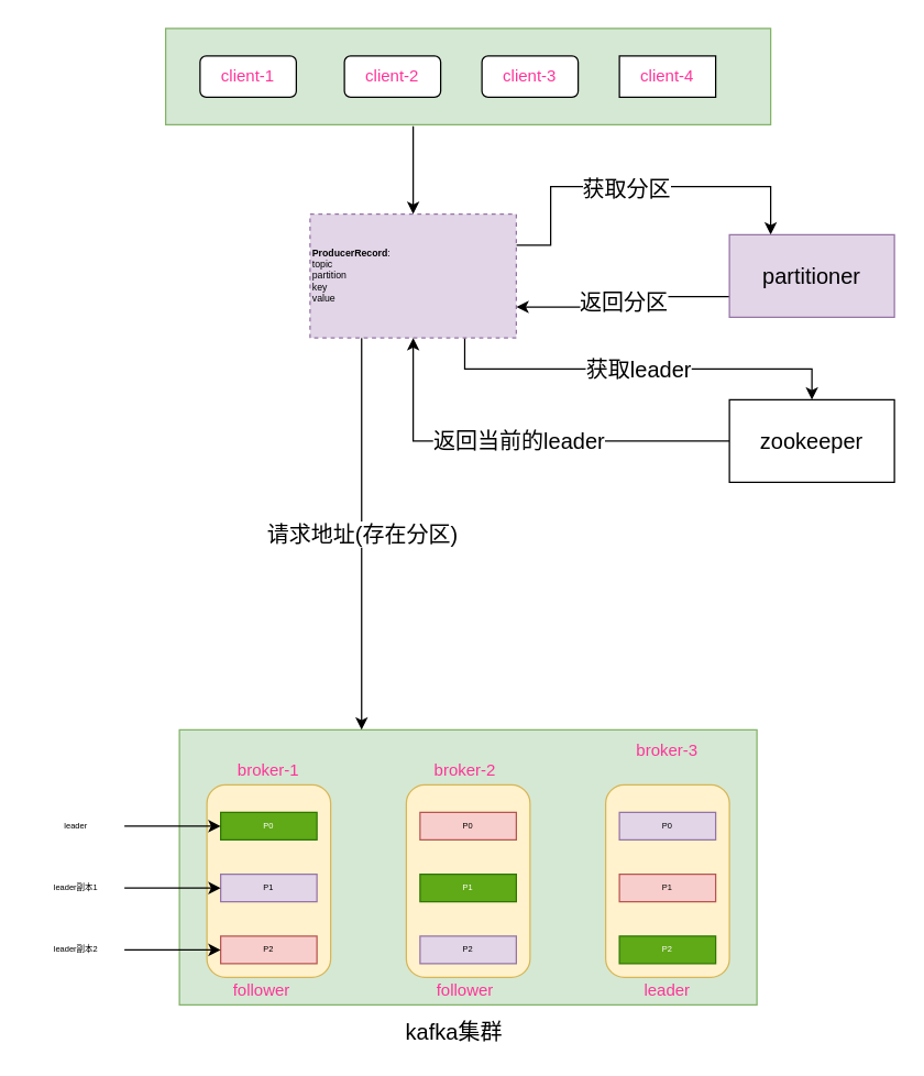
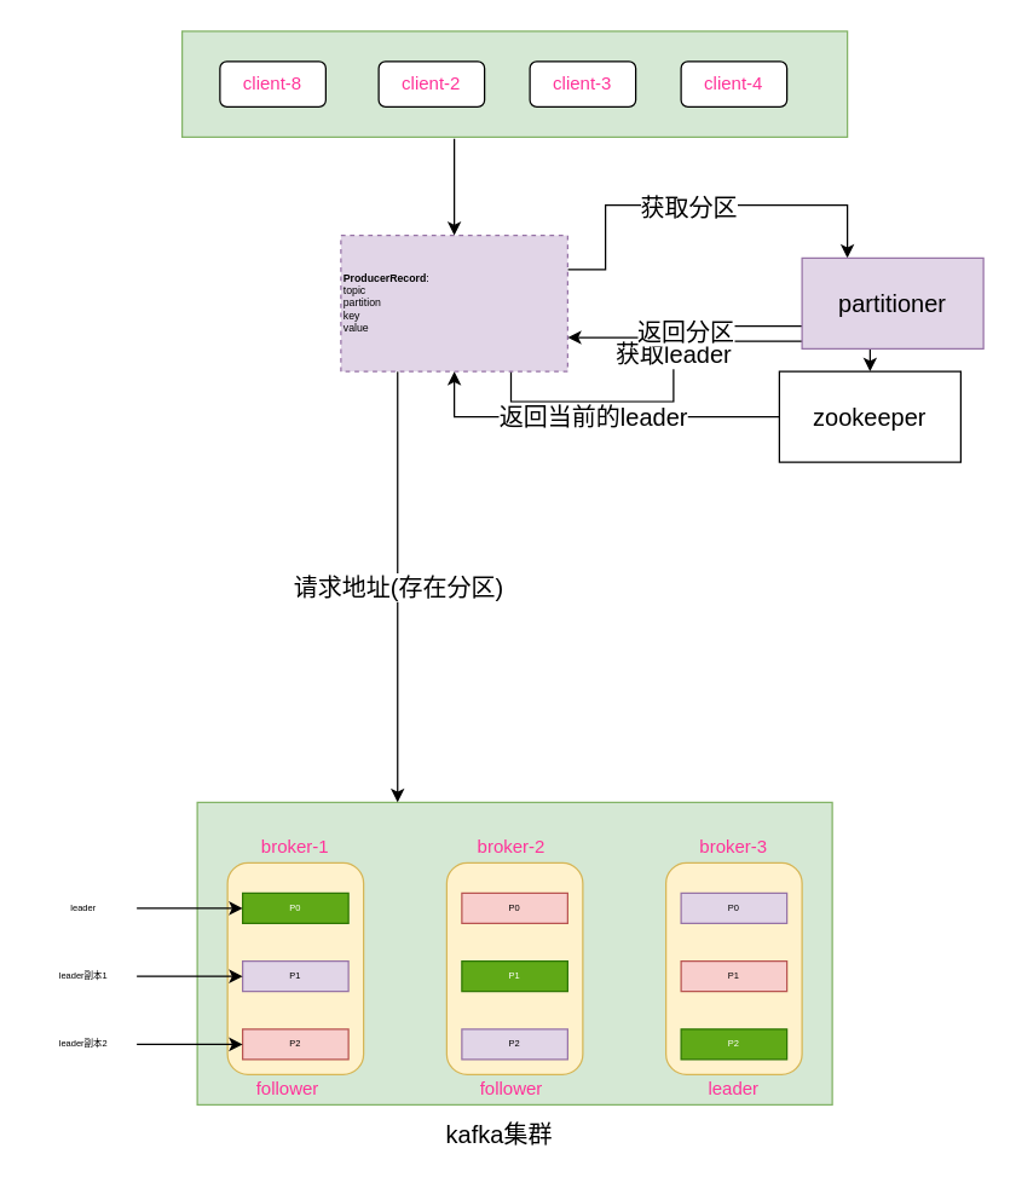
  <mxCell id="0" />
  <mxCell id="1" parent="0" />
  <mxCell id="2" value="" style="rounded=0;whiteSpace=wrap;html=1;fillColor=#d5e8d4;strokeColor=#82b366;" vertex="1" parent="1"><mxGeometry x="130" y="530" width="420" height="200" as="geometry" /></mxCell>
  <mxCell id="3" value="" style="rounded=1;whiteSpace=wrap;html=1;fillColor=#fff2cc;strokeColor=#d6b656;" vertex="1" parent="1"><mxGeometry x="150" y="570" width="90" height="140" as="geometry" /></mxCell>
  <mxCell id="4" value="" style="rounded=1;whiteSpace=wrap;html=1;fillColor=#fff2cc;strokeColor=#d6b656;" vertex="1" parent="1"><mxGeometry x="295" y="570" width="90" height="140" as="geometry" /></mxCell>
  <mxCell id="5" value="" style="rounded=1;whiteSpace=wrap;html=1;fillColor=#fff2cc;strokeColor=#d6b656;" vertex="1" parent="1"><mxGeometry x="440" y="570" width="90" height="140" as="geometry" /></mxCell>
  <mxCell id="6" value="kafka集群" style="text;html=1;strokeColor=none;fillColor=none;align=center;verticalAlign=middle;whiteSpace=wrap;rounded=0;fontSize=16;" vertex="1" parent="1"><mxGeometry x="250" y="740" width="160" height="20" as="geometry" /></mxCell>
  <mxCell id="7" value="follower" style="text;html=1;strokeColor=none;fillColor=none;align=center;verticalAlign=middle;whiteSpace=wrap;rounded=0;fontColor=#FF3399;" vertex="1" parent="1"><mxGeometry x="170" y="710" width="40" height="20" as="geometry" /></mxCell>
  <mxCell id="8" value="follower" style="text;html=1;strokeColor=none;fillColor=none;align=center;verticalAlign=middle;whiteSpace=wrap;rounded=0;fontColor=#FF3399;" vertex="1" parent="1"><mxGeometry x="317.5" y="710" width="40" height="20" as="geometry" /></mxCell>
  <mxCell id="9" value="leader" style="text;html=1;strokeColor=none;fillColor=none;align=center;verticalAlign=middle;whiteSpace=wrap;rounded=0;fontColor=#FF3399;" vertex="1" parent="1"><mxGeometry x="465" y="710" width="40" height="20" as="geometry" /></mxCell>
  <mxCell id="10" value="" style="rounded=0;whiteSpace=wrap;html=1;fillColor=#d5e8d4;strokeColor=#82b366;" vertex="1" parent="1"><mxGeometry x="120" y="20" width="440" height="70" as="geometry" /></mxCell>
- <mxCell id="11" value="client-1" style="rounded=1;whiteSpace=wrap;html=1;fontColor=#FF3399;" vertex="1" parent="1"><mxGeometry x="145" y="40" width="70" height="30" as="geometry" /></mxCell>
+ <mxCell id="11" value="client-8" style="rounded=1;whiteSpace=wrap;html=1;fontColor=#FF3399;" vertex="1" parent="1"><mxGeometry x="145" y="40" width="70" height="30" as="geometry" /></mxCell>
  <mxCell id="12" value="client-2" style="rounded=1;whiteSpace=wrap;html=1;fontColor=#FF3399;" vertex="1" parent="1"><mxGeometry x="250" y="40" width="70" height="30" as="geometry" /></mxCell>
  <mxCell id="13" value="client-3" style="rounded=1;whiteSpace=wrap;html=1;fontColor=#FF3399;" vertex="1" parent="1"><mxGeometry x="350" y="40" width="70" height="30" as="geometry" /></mxCell>
- <mxCell id="14" value="client-4" style="whiteSpace=wrap;html=1;fontColor=#FF3399;rounded=0;" vertex="1" parent="1"><mxGeometry x="450" y="40" width="70" height="30" as="geometry" /></mxCell>
+ <mxCell id="14" value="client-4" style="rounded=1;whiteSpace=wrap;html=1;fontColor=#FF3399;" vertex="1" parent="1"><mxGeometry x="450" y="40" width="70" height="30" as="geometry" /></mxCell>
  <mxCell id="15" style="edgeStyle=orthogonalEdgeStyle;rounded=0;orthogonalLoop=1;jettySize=auto;html=1;exitX=1;exitY=0.25;exitDx=0;exitDy=0;fontSize=16;fontColor=#000000;entryX=0.25;entryY=0;entryDx=0;entryDy=0;" edge="1" parent="1" source="19" target="40"><mxGeometry relative="1" as="geometry"><Array as="points"><mxPoint x="400" y="178" /><mxPoint x="400" y="135" /><mxPoint x="560" y="135" /></Array></mxGeometry></mxCell>
  <mxCell id="16" value="获取分区" style="text;html=1;resizable=0;points=[];align=center;verticalAlign=middle;labelBackgroundColor=#ffffff;fontSize=16;fontColor=#000000;" vertex="1" connectable="0" parent="15"><mxGeometry x="-0.068" y="-1" relative="1" as="geometry"><mxPoint as="offset" /></mxGeometry></mxCell>
  <mxCell id="17" value="获取leader" style="edgeStyle=orthogonalEdgeStyle;rounded=0;orthogonalLoop=1;jettySize=auto;html=1;exitX=0.75;exitY=1;exitDx=0;exitDy=0;entryX=0.5;entryY=0;entryDx=0;entryDy=0;fontSize=16;fontColor=#000000;" edge="1" parent="1" source="19" target="42"><mxGeometry relative="1" as="geometry" /></mxCell>
  <mxCell id="18" value="请求地址(存在分区)" style="edgeStyle=orthogonalEdgeStyle;rounded=0;orthogonalLoop=1;jettySize=auto;html=1;exitX=0.25;exitY=1;exitDx=0;exitDy=0;fontSize=16;fontColor=#000000;" edge="1" parent="1" source="19" target="2"><mxGeometry relative="1" as="geometry"><Array as="points"><mxPoint x="263" y="390" /><mxPoint x="263" y="390" /></Array></mxGeometry></mxCell>
  <mxCell id="19" value="&lt;div style=&quot;text-align: left ; font-size: 7px&quot;&gt;&lt;font style=&quot;font-size: 7px&quot;&gt;&lt;b&gt;ProducerRecord&lt;/b&gt;:&lt;/font&gt;&lt;/div&gt;&lt;div style=&quot;text-align: left ; font-size: 7px&quot;&gt;&lt;font style=&quot;font-size: 7px&quot;&gt;topic&lt;/font&gt;&lt;/div&gt;&lt;div style=&quot;text-align: left ; font-size: 7px&quot;&gt;&lt;font style=&quot;font-size: 7px&quot;&gt;partition&lt;/font&gt;&lt;/div&gt;&lt;div style=&quot;text-align: left ; font-size: 7px&quot;&gt;&lt;font style=&quot;font-size: 7px&quot;&gt;key&lt;/font&gt;&lt;/div&gt;&lt;div style=&quot;text-align: left ; font-size: 7px&quot;&gt;&lt;font style=&quot;font-size: 7px&quot;&gt;value&lt;/font&gt;&lt;/div&gt;" style="rounded=0;whiteSpace=wrap;html=1;align=left;fontSize=6;fillColor=#e1d5e7;strokeColor=#9673a6;dashed=1;" vertex="1" parent="1"><mxGeometry x="225" y="155" width="150" height="90" as="geometry" /></mxCell>
  <mxCell id="20" value="" style="endArrow=classic;html=1;fontColor=#FF3399;entryX=0.5;entryY=0;entryDx=0;entryDy=0;" edge="1" parent="1" target="19"><mxGeometry width="50" height="50" relative="1" as="geometry"><mxPoint x="300" y="91" as="sourcePoint" /><mxPoint x="190" y="150" as="targetPoint" /></mxGeometry></mxCell>
  <mxCell id="21" value="P0" style="rounded=0;whiteSpace=wrap;html=1;fontSize=6;fontColor=#ffffff;align=center;fillColor=#60a917;strokeColor=#2D7600;" vertex="1" parent="1"><mxGeometry x="160" y="590" width="70" height="20" as="geometry" /></mxCell>
  <mxCell id="22" value="P0" style="rounded=0;whiteSpace=wrap;html=1;fontSize=6;align=center;fillColor=#f8cecc;strokeColor=#b85450;" vertex="1" parent="1"><mxGeometry x="305" y="590" width="70" height="20" as="geometry" /></mxCell>
  <mxCell id="23" value="P0" style="rounded=0;whiteSpace=wrap;html=1;fontSize=6;align=center;fillColor=#e1d5e7;strokeColor=#9673a6;" vertex="1" parent="1"><mxGeometry x="450" y="590" width="70" height="20" as="geometry" /></mxCell>
  <mxCell id="24" value="P1" style="rounded=0;whiteSpace=wrap;html=1;fontSize=6;align=center;fillColor=#e1d5e7;strokeColor=#9673a6;" vertex="1" parent="1"><mxGeometry x="160" y="635" width="70" height="20" as="geometry" /></mxCell>
  <mxCell id="25" value="P2" style="rounded=0;whiteSpace=wrap;html=1;fontSize=6;align=center;fillColor=#f8cecc;strokeColor=#b85450;" vertex="1" parent="1"><mxGeometry x="160" y="680" width="70" height="20" as="geometry" /></mxCell>
  <mxCell id="26" value="P1" style="rounded=0;whiteSpace=wrap;html=1;fontSize=6;fontColor=#ffffff;align=center;fillColor=#60a917;strokeColor=#2D7600;" vertex="1" parent="1"><mxGeometry x="305" y="635" width="70" height="20" as="geometry" /></mxCell>
  <mxCell id="27" value="P2" style="rounded=0;whiteSpace=wrap;html=1;fontSize=6;align=center;fillColor=#e1d5e7;strokeColor=#9673a6;" vertex="1" parent="1"><mxGeometry x="305" y="680" width="70" height="20" as="geometry" /></mxCell>
  <mxCell id="28" value="P1" style="rounded=0;whiteSpace=wrap;html=1;fontSize=6;align=center;fillColor=#f8cecc;strokeColor=#b85450;" vertex="1" parent="1"><mxGeometry x="450" y="635" width="70" height="20" as="geometry" /></mxCell>
  <mxCell id="29" value="P2" style="rounded=0;whiteSpace=wrap;html=1;fontSize=6;fontColor=#ffffff;align=center;fillColor=#60a917;strokeColor=#2D7600;" vertex="1" parent="1"><mxGeometry x="450" y="680" width="70" height="20" as="geometry" /></mxCell>
  <mxCell id="30" style="edgeStyle=orthogonalEdgeStyle;rounded=0;orthogonalLoop=1;jettySize=auto;html=1;exitX=1;exitY=0.5;exitDx=0;exitDy=0;entryX=0;entryY=0.5;entryDx=0;entryDy=0;fontSize=6;fontColor=#000000;" edge="1" parent="1" source="31" target="21"><mxGeometry relative="1" as="geometry" /></mxCell>
  <mxCell id="31" value="leader" style="text;html=1;strokeColor=none;fillColor=none;align=center;verticalAlign=middle;whiteSpace=wrap;rounded=0;fontSize=6;fontColor=#000000;" vertex="1" parent="1"><mxGeometry x="20" y="590" width="70" height="20" as="geometry" /></mxCell>
  <mxCell id="32" style="edgeStyle=orthogonalEdgeStyle;rounded=0;orthogonalLoop=1;jettySize=auto;html=1;exitX=1;exitY=0.5;exitDx=0;exitDy=0;entryX=0;entryY=0.5;entryDx=0;entryDy=0;fontSize=6;fontColor=#000000;" edge="1" parent="1" source="33" target="24"><mxGeometry relative="1" as="geometry" /></mxCell>
  <mxCell id="33" value="leader副本1&lt;br&gt;" style="text;html=1;strokeColor=none;fillColor=none;align=center;verticalAlign=middle;whiteSpace=wrap;rounded=0;fontSize=6;fontColor=#000000;" vertex="1" parent="1"><mxGeometry x="20" y="635" width="70" height="20" as="geometry" /></mxCell>
  <mxCell id="34" style="edgeStyle=orthogonalEdgeStyle;rounded=0;orthogonalLoop=1;jettySize=auto;html=1;exitX=1;exitY=0.5;exitDx=0;exitDy=0;entryX=0;entryY=0.5;entryDx=0;entryDy=0;fontSize=6;fontColor=#000000;" edge="1" parent="1" source="35" target="25"><mxGeometry relative="1" as="geometry" /></mxCell>
  <mxCell id="35" value="leader副本2&lt;br&gt;" style="text;html=1;strokeColor=none;fillColor=none;align=center;verticalAlign=middle;whiteSpace=wrap;rounded=0;fontSize=6;fontColor=#000000;" vertex="1" parent="1"><mxGeometry x="20" y="680" width="70" height="20" as="geometry" /></mxCell>
  <mxCell id="36" value="broker-1" style="text;html=1;strokeColor=none;fillColor=none;align=center;verticalAlign=middle;whiteSpace=wrap;rounded=0;fontColor=#FF3399;" vertex="1" parent="1"><mxGeometry x="165" y="550" width="60" height="20" as="geometry" /></mxCell>
  <mxCell id="37" value="broker-2" style="text;html=1;strokeColor=none;fillColor=none;align=center;verticalAlign=middle;whiteSpace=wrap;rounded=0;fontColor=#FF3399;" vertex="1" parent="1"><mxGeometry x="307.5" y="550" width="60" height="20" as="geometry" /></mxCell>
- <mxCell id="38" value="broker-3" style="text;html=1;strokeColor=none;fillColor=none;align=center;verticalAlign=middle;whiteSpace=wrap;rounded=0;fontColor=#FF3399;" vertex="1" parent="1"><mxGeometry x="455" y="535" width="60" height="20" as="geometry" /></mxCell>
+ <mxCell id="38" value="broker-3" style="text;html=1;strokeColor=none;fillColor=none;align=center;verticalAlign=middle;whiteSpace=wrap;rounded=0;fontColor=#FF3399;" vertex="1" parent="1"><mxGeometry x="455" y="550" width="60" height="20" as="geometry" /></mxCell>
  <mxCell id="39" value="返回分区" style="edgeStyle=orthogonalEdgeStyle;rounded=0;orthogonalLoop=1;jettySize=auto;html=1;exitX=0;exitY=0.75;exitDx=0;exitDy=0;entryX=1;entryY=0.75;entryDx=0;entryDy=0;fontSize=16;fontColor=#000000;" edge="1" parent="1" source="40" target="19"><mxGeometry relative="1" as="geometry" /></mxCell>
  <mxCell id="40" value="&lt;span&gt;partitioner&lt;/span&gt;" style="rounded=0;whiteSpace=wrap;html=1;fontSize=16;align=center;fillColor=#e1d5e7;strokeColor=#9673a6;" vertex="1" parent="1"><mxGeometry x="530" y="170" width="120" height="60" as="geometry" /></mxCell>
  <mxCell id="41" value="返回当前的leader" style="edgeStyle=orthogonalEdgeStyle;rounded=0;orthogonalLoop=1;jettySize=auto;html=1;exitX=0;exitY=0.5;exitDx=0;exitDy=0;entryX=0.5;entryY=1;entryDx=0;entryDy=0;fontSize=16;fontColor=#000000;" edge="1" parent="1" source="42" target="19"><mxGeometry relative="1" as="geometry" /></mxCell>
- <mxCell id="42" value="zookeeper" style="rounded=0;whiteSpace=wrap;html=1;fontSize=16;fontColor=#000000;align=center;" vertex="1" parent="1"><mxGeometry x="530" y="290" width="120" height="60" as="geometry" /></mxCell>
+ <mxCell id="42" value="zookeeper" style="rounded=0;whiteSpace=wrap;html=1;fontSize=16;fontColor=#000000;align=center;" vertex="1" parent="1"><mxGeometry x="515" y="245" width="120" height="60" as="geometry" /></mxCell>
